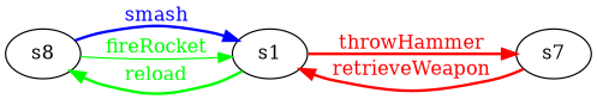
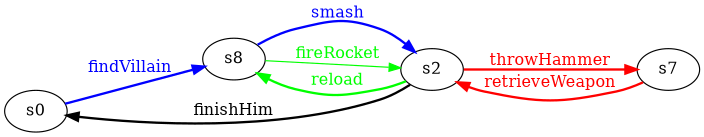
  digraph {
    rankdir=LR
    node [color="#000000" fontcolor="#000000"]
    edge [color=blue fontcolor=blue style=bold]
+   n1 [label=s0]
    n2 [label=s8]
-   n3 [label=s1]
+   n3 [label=s2]
    n4 [label=s7]
+   n1 -> n2 [label=findVillain]
    n2 -> n3 [label=smash]
    n2 -> n3 [color=green fontcolor=green label=fireRocket style=solid]
+   n3 -> n1 [color=black fontcolor=black label=finishHim]
    n3 -> n2 [color=green fontcolor=green label=reload]
    n3 -> n4 [color=red fontcolor=red label=throwHammer]
    n4 -> n3 [color=red fontcolor=red label=retrieveWeapon]
  }
